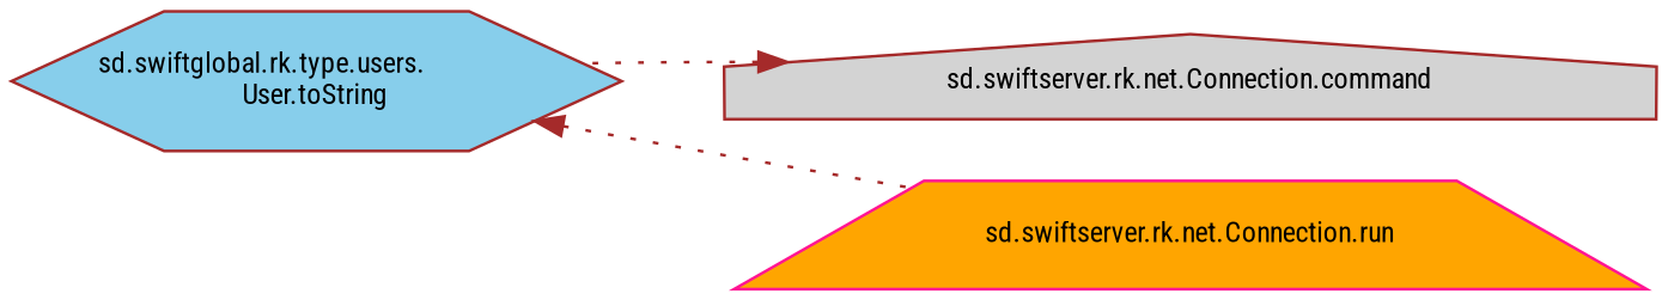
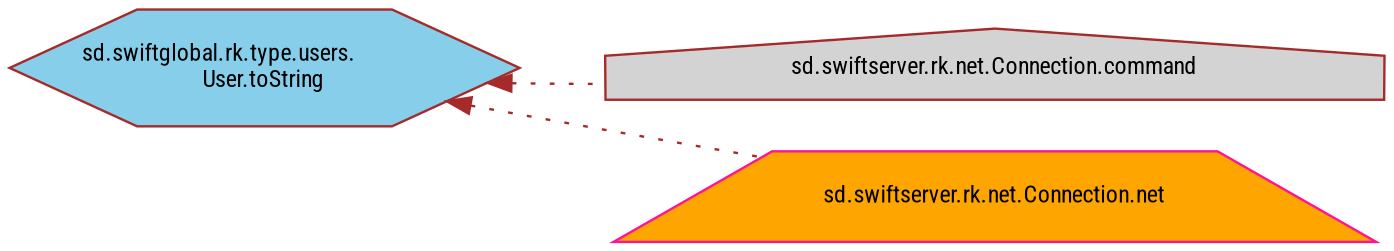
  digraph {
    fontname="Roboto Condensed"
    rankdir=LR
    node [color=brown fontname="Roboto Condensed" fontsize=10 style=filled]
    edge [color=brown dir=back fontname="Roboto Condensed" fontsize=10 labelfontname=Helvetica labelfontsize=10 style=dotted]
    n1 [fillcolor=skyblue fontcolor=black height=0.2 label="sd.swiftglobal.rk.type.users.\lUser.toString" shape=hexagon width=0.4]
    n2 [fillcolor=lightgrey height=0.2 label="sd.swiftserver.rk.net.Connection.command" shape=house width=0.4]
-   n3 [color=deeppink fillcolor=orange height=0.2 label="sd.swiftserver.rk.net.Connection.run" shape=trapezium width=0.4]
-   n2 -> n1
+   n3 [color=deeppink fillcolor=orange height=0.2 label="sd.swiftserver.rk.net.Connection.net" shape=trapezium width=0.4]
+   n1 -> n2
    n1 -> n3
  }
